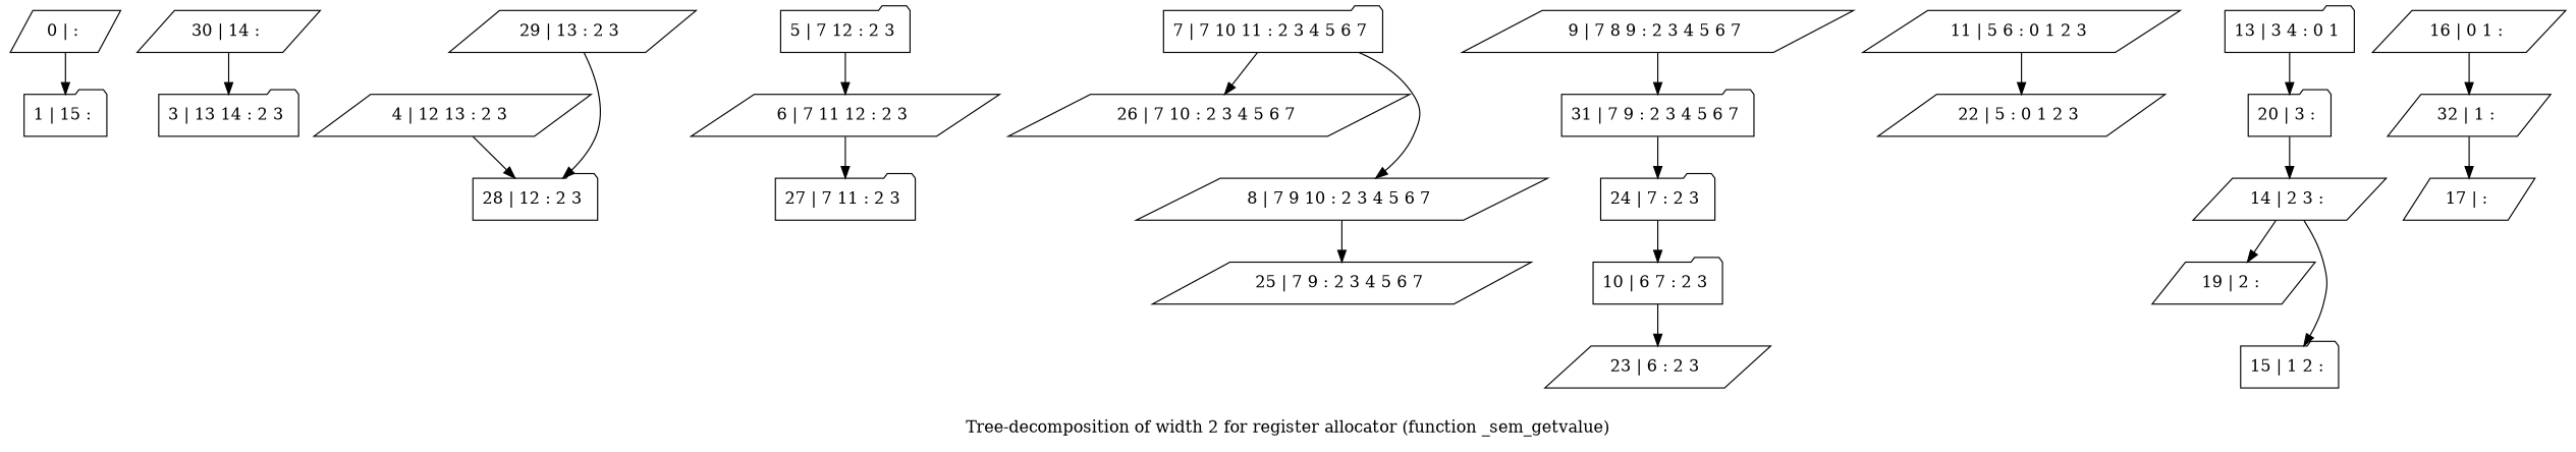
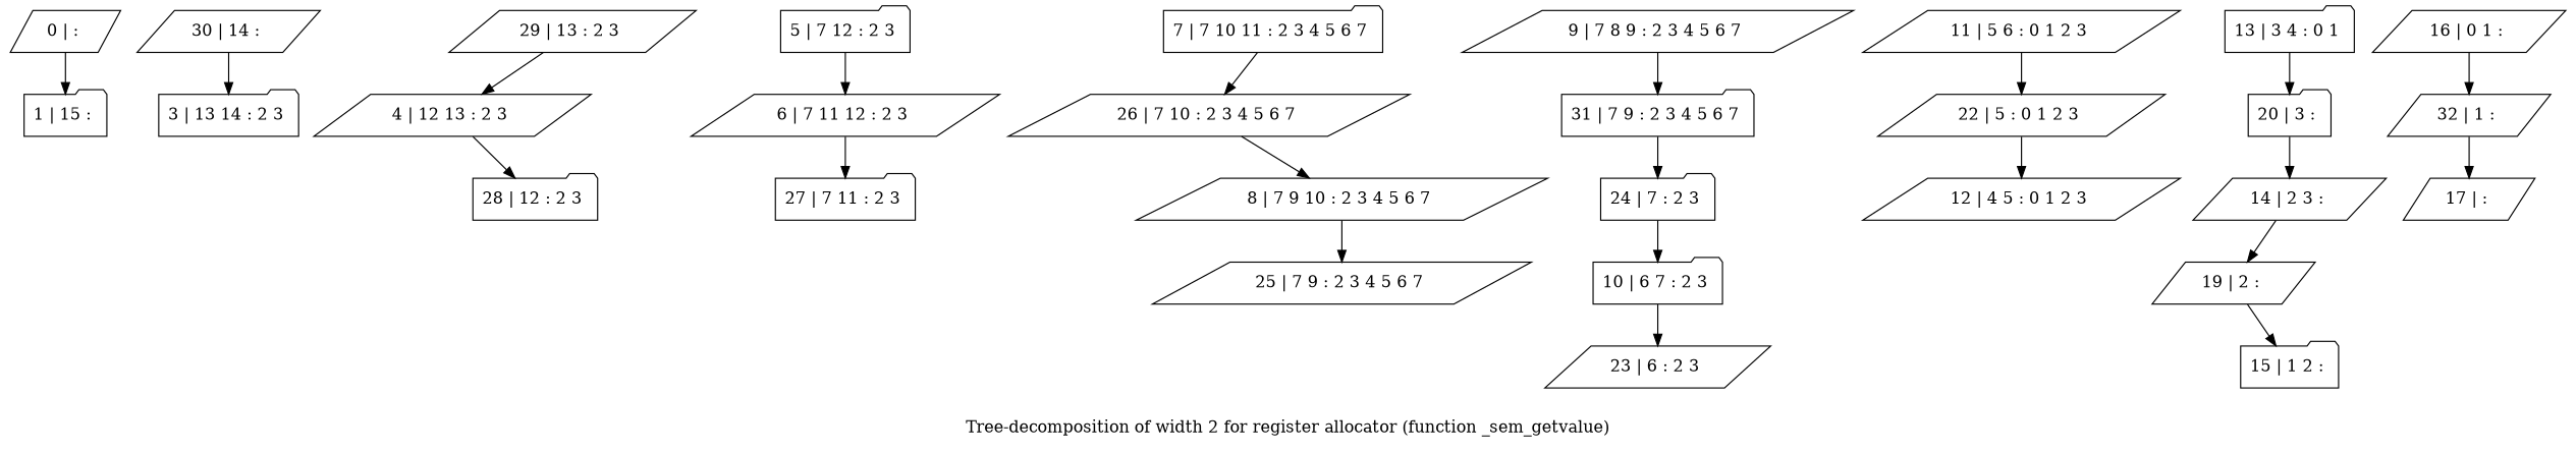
  digraph {
    label="Tree-decomposition of width 2 for register allocator (function _sem_getvalue)"
    node [shape=parallelogram]
    n1 [label="0 | : "]
    n2 [label="1 | 15 : " shape=folder]
    n3 [label="30 | 14 : "]
    n4 [label="3 | 13 14 : 2 3 " shape=folder]
    n5 [label="29 | 13 : 2 3 "]
    n6 [label="4 | 12 13 : 2 3 "]
    n7 [label="28 | 12 : 2 3 " shape=folder]
    n8 [label="5 | 7 12 : 2 3 " shape=folder]
    n9 [label="6 | 7 11 12 : 2 3 "]
    n10 [label="27 | 7 11 : 2 3 " shape=folder]
    n11 [label="7 | 7 10 11 : 2 3 4 5 6 7 " shape=folder]
    n12 [label="26 | 7 10 : 2 3 4 5 6 7 "]
    n13 [label="8 | 7 9 10 : 2 3 4 5 6 7 "]
    n14 [label="25 | 7 9 : 2 3 4 5 6 7 "]
    n15 [label="9 | 7 8 9 : 2 3 4 5 6 7 "]
    n16 [label="31 | 7 9 : 2 3 4 5 6 7 " shape=folder]
    n17 [label="24 | 7 : 2 3 " shape=folder]
    n18 [label="10 | 6 7 : 2 3 " shape=folder]
    n19 [label="23 | 6 : 2 3 "]
    n20 [label="11 | 5 6 : 0 1 2 3 "]
    n21 [label="22 | 5 : 0 1 2 3 "]
+   n22 [label="12 | 4 5 : 0 1 2 3 "]
    n23 [label="13 | 3 4 : 0 1 " shape=folder]
    n24 [label="20 | 3 : " shape=folder]
    n25 [label="14 | 2 3 : "]
    n26 [label="19 | 2 : "]
    n27 [label="15 | 1 2 : " shape=folder]
    n28 [label="16 | 0 1 : "]
    n29 [label="32 | 1 : "]
    n30 [label="17 | : "]
    n1 -> n2
    n3 -> n4
-   n5 -> n7
+   n5 -> n6
    n6 -> n7
    n8 -> n9
    n9 -> n10
    n11 -> n12
-   n11 -> n13
+   n12 -> n13
    n13 -> n14
    n15 -> n16
    n16 -> n17
    n17 -> n18
    n18 -> n19
    n20 -> n21
+   n21 -> n22
    n23 -> n24
    n24 -> n25
    n25 -> n26
-   n25 -> n27
+   n26 -> n27
    n28 -> n29
    n29 -> n30
  }
